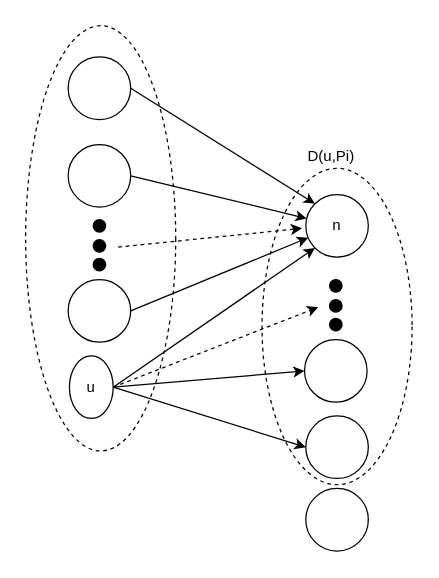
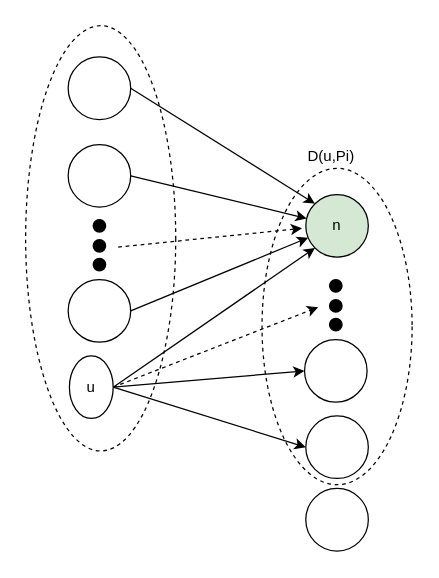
  <mxCell id="0" />
  <mxCell id="1" parent="0" />
  <mxCell id="2" value="" style="ellipse;whiteSpace=wrap;html=1;fillColor=none;dashed=1;" vertex="1" parent="1"><mxGeometry x="20" y="20" width="120" height="340" as="geometry" /></mxCell>
  <mxCell id="3" style="edgeStyle=none;rounded=0;orthogonalLoop=1;jettySize=auto;html=1;exitX=1;exitY=0.5;exitDx=0;exitDy=0;entryX=0;entryY=0;entryDx=0;entryDy=0;" edge="1" parent="1" source="4" target="5"><mxGeometry relative="1" as="geometry" /></mxCell>
  <mxCell id="4" value="" style="ellipse;whiteSpace=wrap;html=1;aspect=fixed;" vertex="1" parent="1"><mxGeometry x="54" y="45" width="50" height="50" as="geometry" /></mxCell>
- <mxCell id="5" value="n" style="ellipse;whiteSpace=wrap;html=1;aspect=fixed;" vertex="1" parent="1"><mxGeometry x="244" y="155" width="50" height="50" as="geometry" /></mxCell>
+ <mxCell id="5" value="n" style="ellipse;whiteSpace=wrap;html=1;aspect=fixed;fillColor=#d5e8d4;" vertex="1" parent="1"><mxGeometry x="244" y="155" width="50" height="50" as="geometry" /></mxCell>
  <mxCell id="6" style="edgeStyle=none;rounded=0;orthogonalLoop=1;jettySize=auto;html=1;exitX=1;exitY=0.5;exitDx=0;exitDy=0;" edge="1" parent="1" source="7" target="5"><mxGeometry relative="1" as="geometry" /></mxCell>
  <mxCell id="7" value="" style="ellipse;whiteSpace=wrap;html=1;aspect=fixed;" vertex="1" parent="1"><mxGeometry x="54" y="115" width="50" height="50" as="geometry" /></mxCell>
  <mxCell id="8" value="" style="group" vertex="1" connectable="0" parent="1"><mxGeometry x="74" y="175" width="10" height="41" as="geometry" /></mxCell>
  <mxCell id="9" value="" style="ellipse;whiteSpace=wrap;html=1;aspect=fixed;fillColor=#000000;" vertex="1" parent="8"><mxGeometry width="10" height="10" as="geometry" /></mxCell>
  <mxCell id="10" value="" style="ellipse;whiteSpace=wrap;html=1;aspect=fixed;fillColor=#000000;" vertex="1" parent="8"><mxGeometry y="16" width="10" height="10" as="geometry" /></mxCell>
  <mxCell id="11" value="" style="ellipse;whiteSpace=wrap;html=1;aspect=fixed;fillColor=#000000;" vertex="1" parent="8"><mxGeometry y="31" width="10" height="10" as="geometry" /></mxCell>
  <mxCell id="12" style="edgeStyle=none;rounded=0;orthogonalLoop=1;jettySize=auto;html=1;exitX=1;exitY=0.5;exitDx=0;exitDy=0;" edge="1" parent="1" source="13" target="5"><mxGeometry relative="1" as="geometry" /></mxCell>
  <mxCell id="13" value="" style="ellipse;whiteSpace=wrap;html=1;aspect=fixed;" vertex="1" parent="1"><mxGeometry x="54" y="223" width="50" height="50" as="geometry" /></mxCell>
  <mxCell id="14" style="edgeStyle=none;rounded=0;orthogonalLoop=1;jettySize=auto;html=1;exitX=1;exitY=0.5;exitDx=0;exitDy=0;entryX=0;entryY=1;entryDx=0;entryDy=0;" edge="1" parent="1" source="18" target="5"><mxGeometry relative="1" as="geometry" /></mxCell>
  <mxCell id="15" style="edgeStyle=none;rounded=0;orthogonalLoop=1;jettySize=auto;html=1;exitX=1;exitY=0.5;exitDx=0;exitDy=0;entryX=0;entryY=0.5;entryDx=0;entryDy=0;" edge="1" parent="1" source="18" target="23"><mxGeometry relative="1" as="geometry" /></mxCell>
  <mxCell id="16" style="edgeStyle=none;rounded=0;orthogonalLoop=1;jettySize=auto;html=1;exitX=1;exitY=0.5;exitDx=0;exitDy=0;entryX=0;entryY=0.5;entryDx=0;entryDy=0;" edge="1" parent="1" source="18" target="24"><mxGeometry relative="1" as="geometry" /></mxCell>
  <mxCell id="17" style="edgeStyle=none;rounded=0;orthogonalLoop=1;jettySize=auto;html=1;exitX=1;exitY=0.5;exitDx=0;exitDy=0;dashed=1;" edge="1" parent="1" source="18"><mxGeometry relative="1" as="geometry"><mxPoint x="254" y="245" as="targetPoint" /></mxGeometry></mxCell>
  <mxCell id="18" value="u" style="ellipse;whiteSpace=wrap;html=1;aspect=fixed;" vertex="1" parent="1"><mxGeometry x="55" y="284" width="35" height="50" as="geometry" /></mxCell>
  <mxCell id="19" value="" style="group" vertex="1" connectable="0" parent="1"><mxGeometry x="263" y="223" width="10" height="41" as="geometry" /></mxCell>
  <mxCell id="20" value="" style="ellipse;whiteSpace=wrap;html=1;aspect=fixed;fillColor=#000000;" vertex="1" parent="19"><mxGeometry width="10" height="10" as="geometry" /></mxCell>
  <mxCell id="21" value="" style="ellipse;whiteSpace=wrap;html=1;aspect=fixed;fillColor=#000000;" vertex="1" parent="19"><mxGeometry y="16" width="10" height="10" as="geometry" /></mxCell>
  <mxCell id="22" value="" style="ellipse;whiteSpace=wrap;html=1;aspect=fixed;fillColor=#000000;" vertex="1" parent="19"><mxGeometry y="31" width="10" height="10" as="geometry" /></mxCell>
  <mxCell id="23" value="" style="ellipse;whiteSpace=wrap;html=1;aspect=fixed;" vertex="1" parent="1"><mxGeometry x="243" y="271" width="50" height="50" as="geometry" /></mxCell>
  <mxCell id="24" value="" style="ellipse;whiteSpace=wrap;html=1;aspect=fixed;" vertex="1" parent="1"><mxGeometry x="244" y="332" width="50" height="50" as="geometry" /></mxCell>
  <mxCell id="25" value="" style="ellipse;whiteSpace=wrap;html=1;aspect=fixed;" vertex="1" parent="1"><mxGeometry x="244" y="390" width="50" height="50" as="geometry" /></mxCell>
  <mxCell id="26" value="" style="ellipse;whiteSpace=wrap;html=1;fillColor=none;dashed=1;" vertex="1" parent="1"><mxGeometry x="209" y="134" width="120" height="253" as="geometry" /></mxCell>
  <mxCell id="27" value="D(u,Pi)" style="text;html=1;align=center;verticalAlign=middle;resizable=0;points=[];autosize=1;strokeColor=none;fillColor=none;" vertex="1" parent="1"><mxGeometry x="234" y="110" width="60" height="30" as="geometry" /></mxCell>
  <mxCell id="28" style="edgeStyle=none;rounded=0;orthogonalLoop=1;jettySize=auto;html=1;exitX=1;exitY=0.5;exitDx=0;exitDy=0;dashed=1;entryX=-0.06;entryY=0.54;entryDx=0;entryDy=0;entryPerimeter=0;" edge="1" parent="1" target="5"><mxGeometry relative="1" as="geometry"><mxPoint x="194" y="175" as="targetPoint" /><mxPoint x="94" y="197" as="sourcePoint" /></mxGeometry></mxCell>
